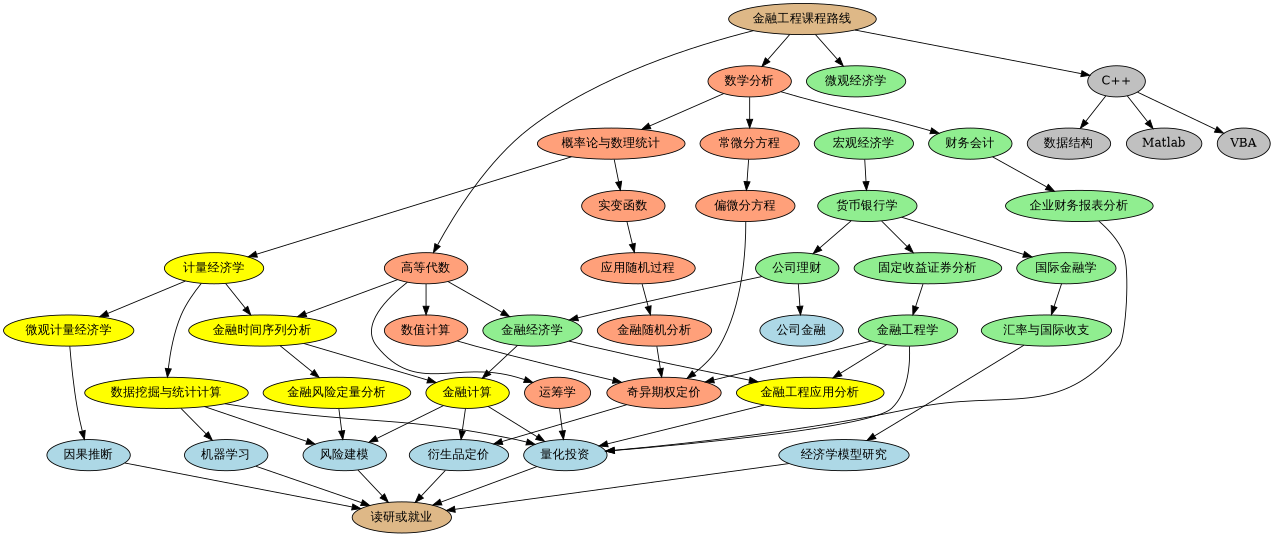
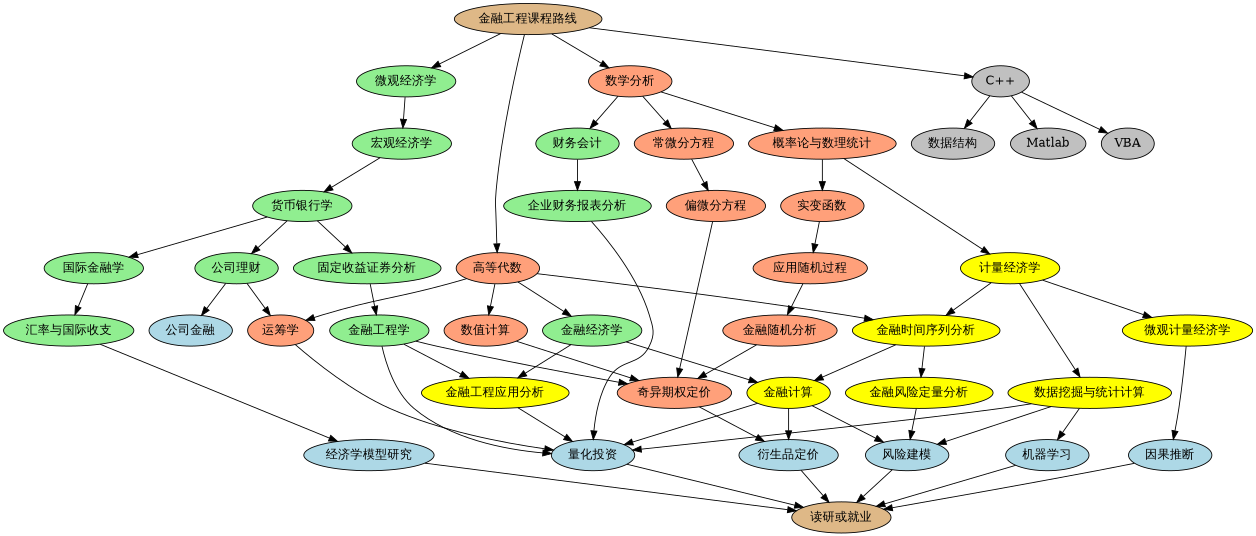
  strict digraph {
    node [fillcolor="#FFA07A" style=filled]
    edge [color="#000000" fillcolor="#000000"]
    "金融工程课程路线" [fillcolor="#DEB887"]
    "高等代数"
    "数学分析"
    "微观经济学" [fillcolor="#90EE90"]
    "C++" [fillcolor="#C0C0C0"]
    "数值计算"
    "运筹学"
    "金融时间序列分析" [fillcolor="#FFFF00"]
    "金融经济学" [fillcolor="#90EE90"]
    "财务会计" [fillcolor="#90EE90"]
    "概率论与数理统计"
    "常微分方程"
    "宏观经济学" [fillcolor="#90EE90"]
    "企业财务报表分析" [fillcolor="#90EE90"]
    Matlab [fillcolor="#C0C0C0"]
    VBA [fillcolor="#C0C0C0"]
    "数据结构" [fillcolor="#C0C0C0"]
    "读研或就业" [fillcolor="#DEB887"]
    "奇异期权定价"
    "量化投资" [fillcolor="#ADD8E6"]
    "金融风险定量分析" [fillcolor="#FFFF00"]
    "金融计算" [fillcolor="#FFFF00"]
    "金融工程应用分析" [fillcolor="#FFFF00"]
    "衍生品定价" [fillcolor="#ADD8E6"]
    "实变函数"
    "计量经济学" [fillcolor="#FFFF00"]
    "偏微分方程"
    "应用随机过程"
    "微观计量经济学" [fillcolor="#FFFF00"]
    "数据挖掘与统计计算" [fillcolor="#FFFF00"]
    "金融随机分析"
    "因果推断" [fillcolor="#ADD8E6"]
    "风险建模" [fillcolor="#ADD8E6"]
    "机器学习" [fillcolor="#ADD8E6"]
    "货币银行学" [fillcolor="#90EE90"]
    "国际金融学" [fillcolor="#90EE90"]
    "公司理财" [fillcolor="#90EE90"]
    "固定收益证券分析" [fillcolor="#90EE90"]
    "汇率与国际收支" [fillcolor="#90EE90"]
    "公司金融" [fillcolor="#ADD8E6"]
    "金融工程学" [fillcolor="#90EE90"]
    "经济学模型研究" [fillcolor="#ADD8E6"]
    "金融工程课程路线" -> "高等代数"
    "金融工程课程路线" -> "数学分析"
    "金融工程课程路线" -> "微观经济学"
    "金融工程课程路线" -> "C++"
    "高等代数" -> "数值计算"
    "高等代数" -> "运筹学"
    "高等代数" -> "金融时间序列分析"
    "高等代数" -> "金融经济学"
    "数学分析" -> "财务会计"
    "数学分析" -> "概率论与数理统计"
    "数学分析" -> "常微分方程"
+   "微观经济学" -> "宏观经济学"
    "C++" -> Matlab
    "C++" -> VBA
    "C++" -> "数据结构"
    "数值计算" -> "奇异期权定价"
    "运筹学" -> "量化投资"
    "金融时间序列分析" -> "金融风险定量分析"
    "金融时间序列分析" -> "金融计算"
    "金融经济学" -> "金融计算"
    "金融经济学" -> "金融工程应用分析"
    "财务会计" -> "企业财务报表分析"
    "概率论与数理统计" -> "实变函数"
    "概率论与数理统计" -> "计量经济学"
    "常微分方程" -> "偏微分方程"
    "宏观经济学" -> "货币银行学"
    "企业财务报表分析" -> "量化投资"
    "奇异期权定价" -> "衍生品定价"
    "量化投资" -> "读研或就业"
    "金融风险定量分析" -> "风险建模"
    "金融计算" -> "量化投资"
    "金融计算" -> "衍生品定价"
    "金融计算" -> "风险建模"
    "金融工程应用分析" -> "量化投资"
    "衍生品定价" -> "读研或就业"
    "实变函数" -> "应用随机过程"
    "计量经济学" -> "金融时间序列分析"
    "计量经济学" -> "微观计量经济学"
    "计量经济学" -> "数据挖掘与统计计算"
    "偏微分方程" -> "奇异期权定价"
    "应用随机过程" -> "金融随机分析"
    "微观计量经济学" -> "因果推断"
    "数据挖掘与统计计算" -> "量化投资"
    "数据挖掘与统计计算" -> "风险建模"
    "数据挖掘与统计计算" -> "机器学习"
    "金融随机分析" -> "奇异期权定价"
    "因果推断" -> "读研或就业"
    "风险建模" -> "读研或就业"
    "机器学习" -> "读研或就业"
    "货币银行学" -> "国际金融学"
    "货币银行学" -> "公司理财"
    "货币银行学" -> "固定收益证券分析"
    "国际金融学" -> "汇率与国际收支"
-   "公司理财" -> "金融经济学"
+   "公司理财" -> "运筹学"
    "公司理财" -> "公司金融"
    "固定收益证券分析" -> "金融工程学"
    "汇率与国际收支" -> "经济学模型研究"
    "金融工程学" -> "奇异期权定价"
    "金融工程学" -> "量化投资"
    "金融工程学" -> "金融工程应用分析"
    "经济学模型研究" -> "读研或就业"
  }
